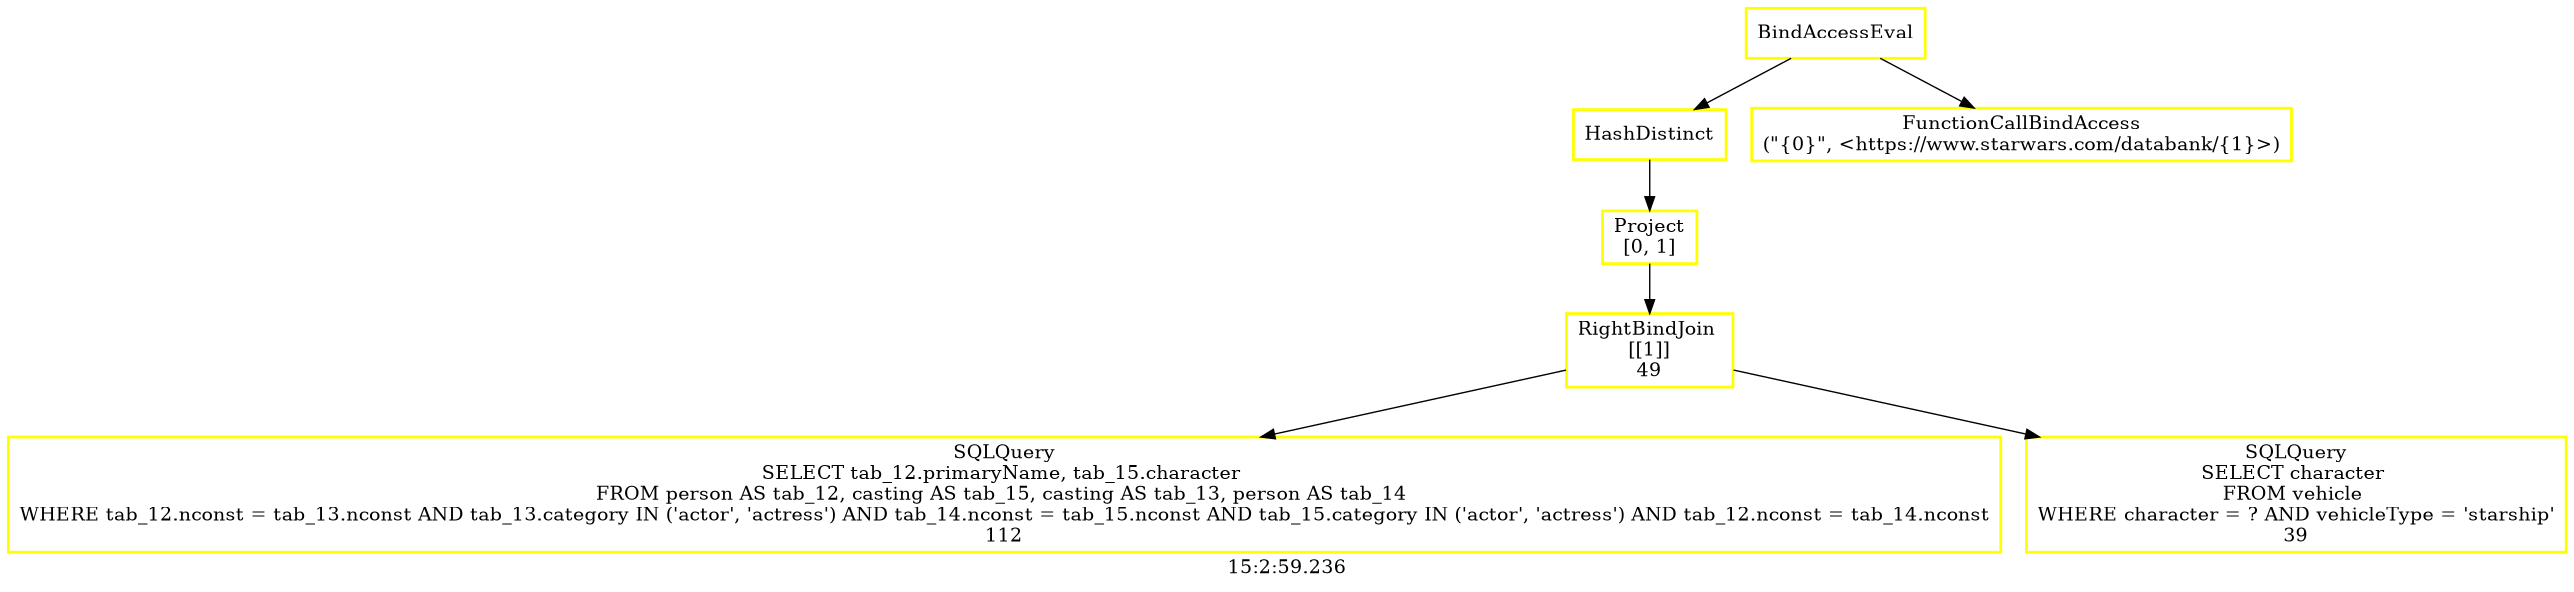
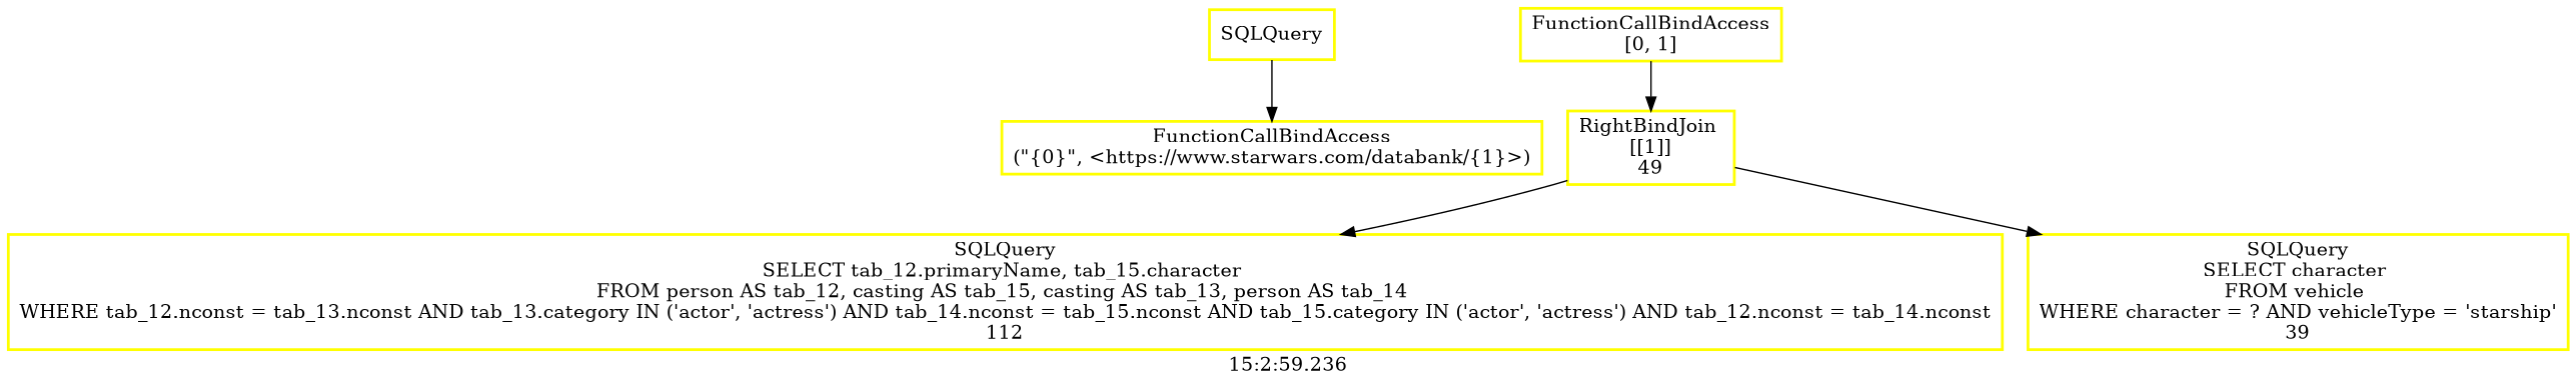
  digraph {
    label="15:2:59.236"
    node [color=yellow fontcolor=black shape=rectangle style=bold]
    edge [color=black]
-   n1 [label=BindAccessEval]
-   n2 [label=HashDistinct]
+   n1 [label=SQLQuery]
    n3 [label="FunctionCallBindAccess\n(\"{0}\", <https://www.starwars.com/databank/{1}>)"]
-   n4 [label="Project\n[0, 1]"]
+   n4 [label="FunctionCallBindAccess\n[0, 1]"]
    n5 [label="RightBindJoin \n[[1]]\n49"]
    n6 [label="SQLQuery\nSELECT tab_12.primaryName, tab_15.character \nFROM person AS tab_12, casting AS tab_15, casting AS tab_13, person AS tab_14 \nWHERE tab_12.nconst = tab_13.nconst AND tab_13.category IN ('actor', 'actress') AND tab_14.nconst = tab_15.nconst AND tab_15.category IN ('actor', 'actress') AND tab_12.nconst = tab_14.nconst\n112"]
    n7 [label="SQLQuery\nSELECT character \nFROM vehicle \nWHERE character = ? AND vehicleType = 'starship'\n39"]
-   n1 -> n2
    n1 -> n3
-   n2 -> n4
    n4 -> n5
    n5 -> n6
    n5 -> n7
  }
